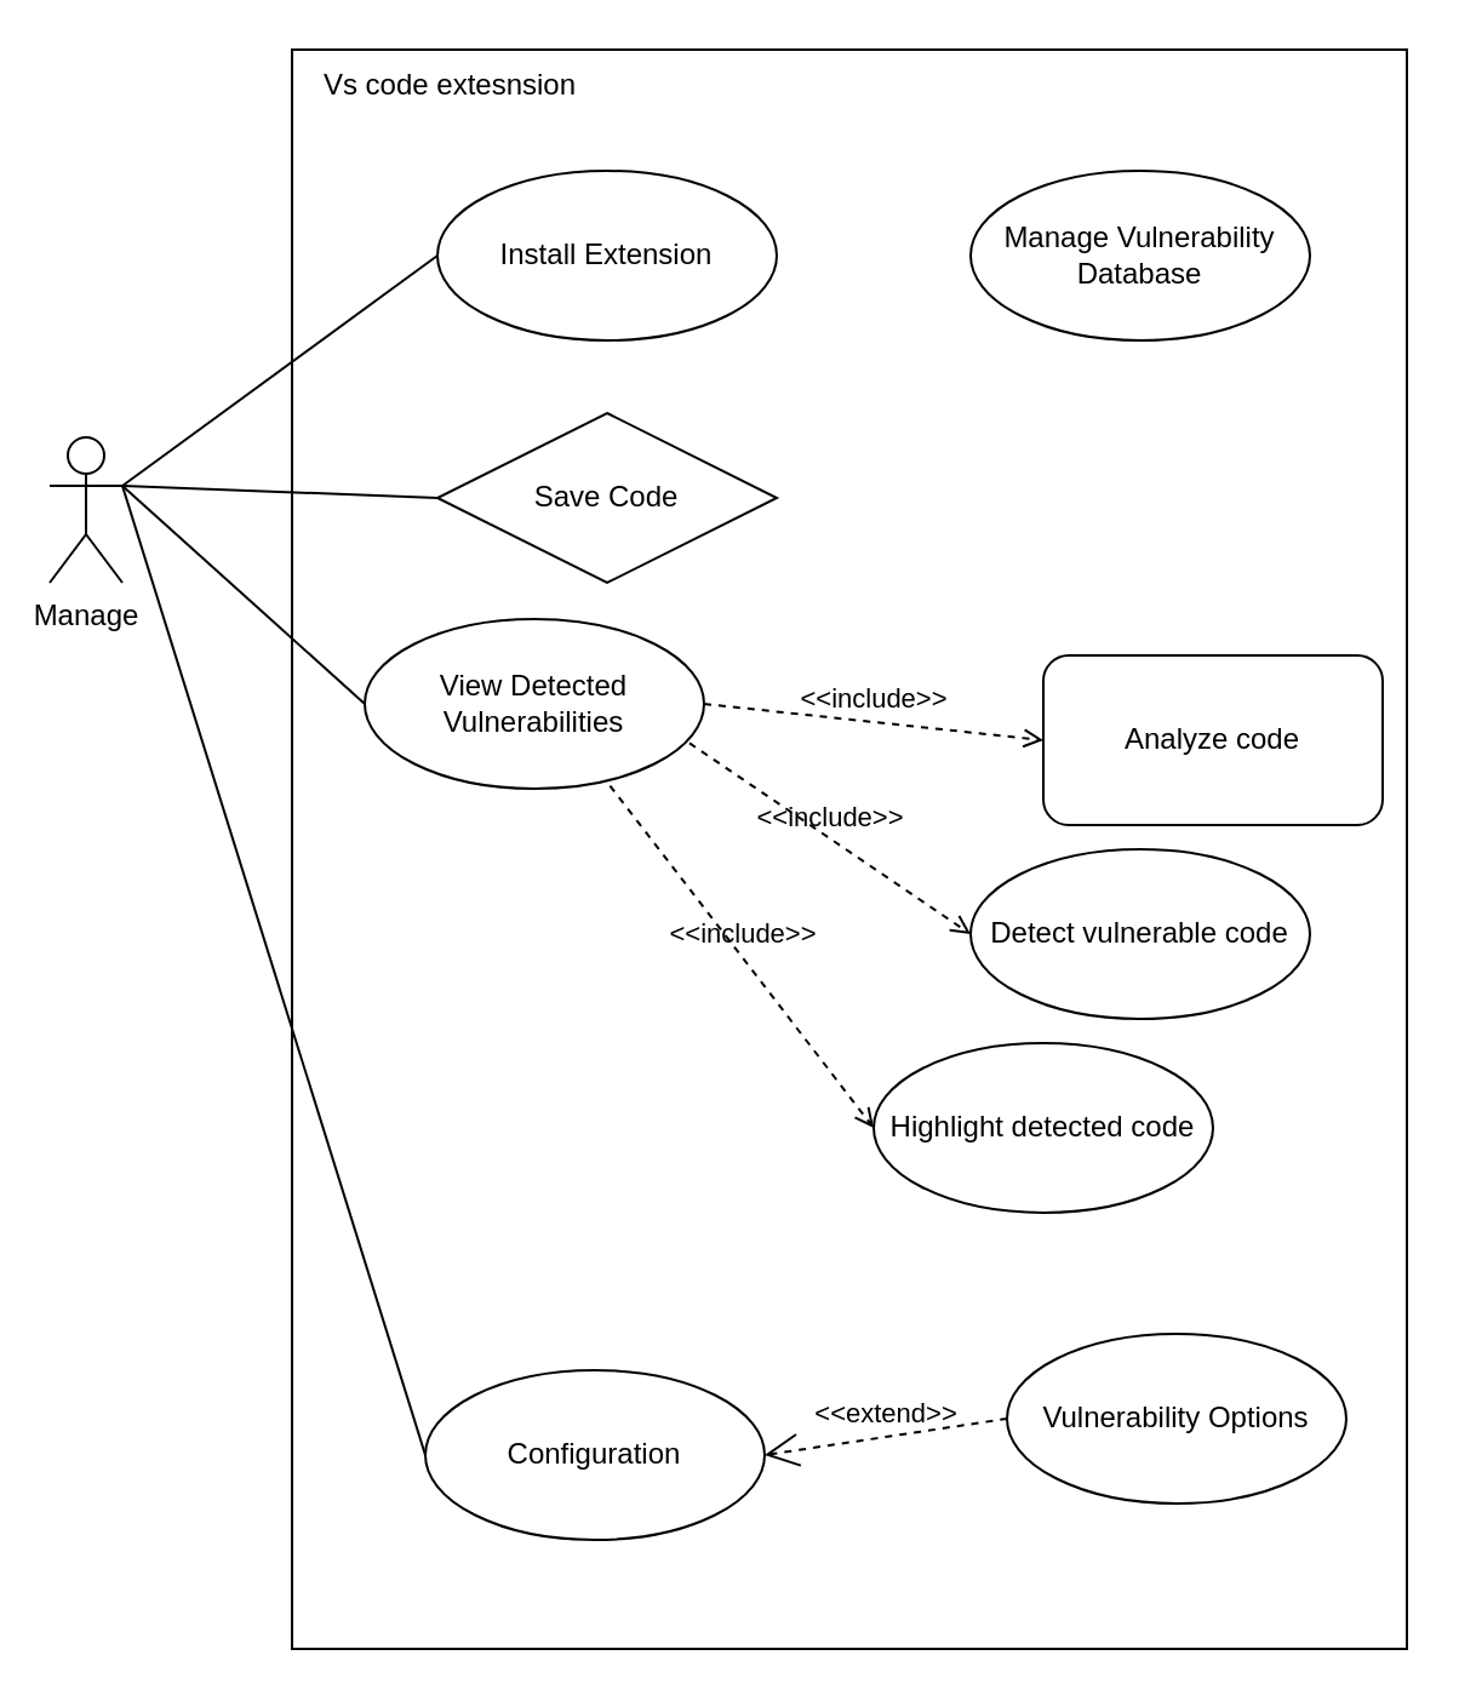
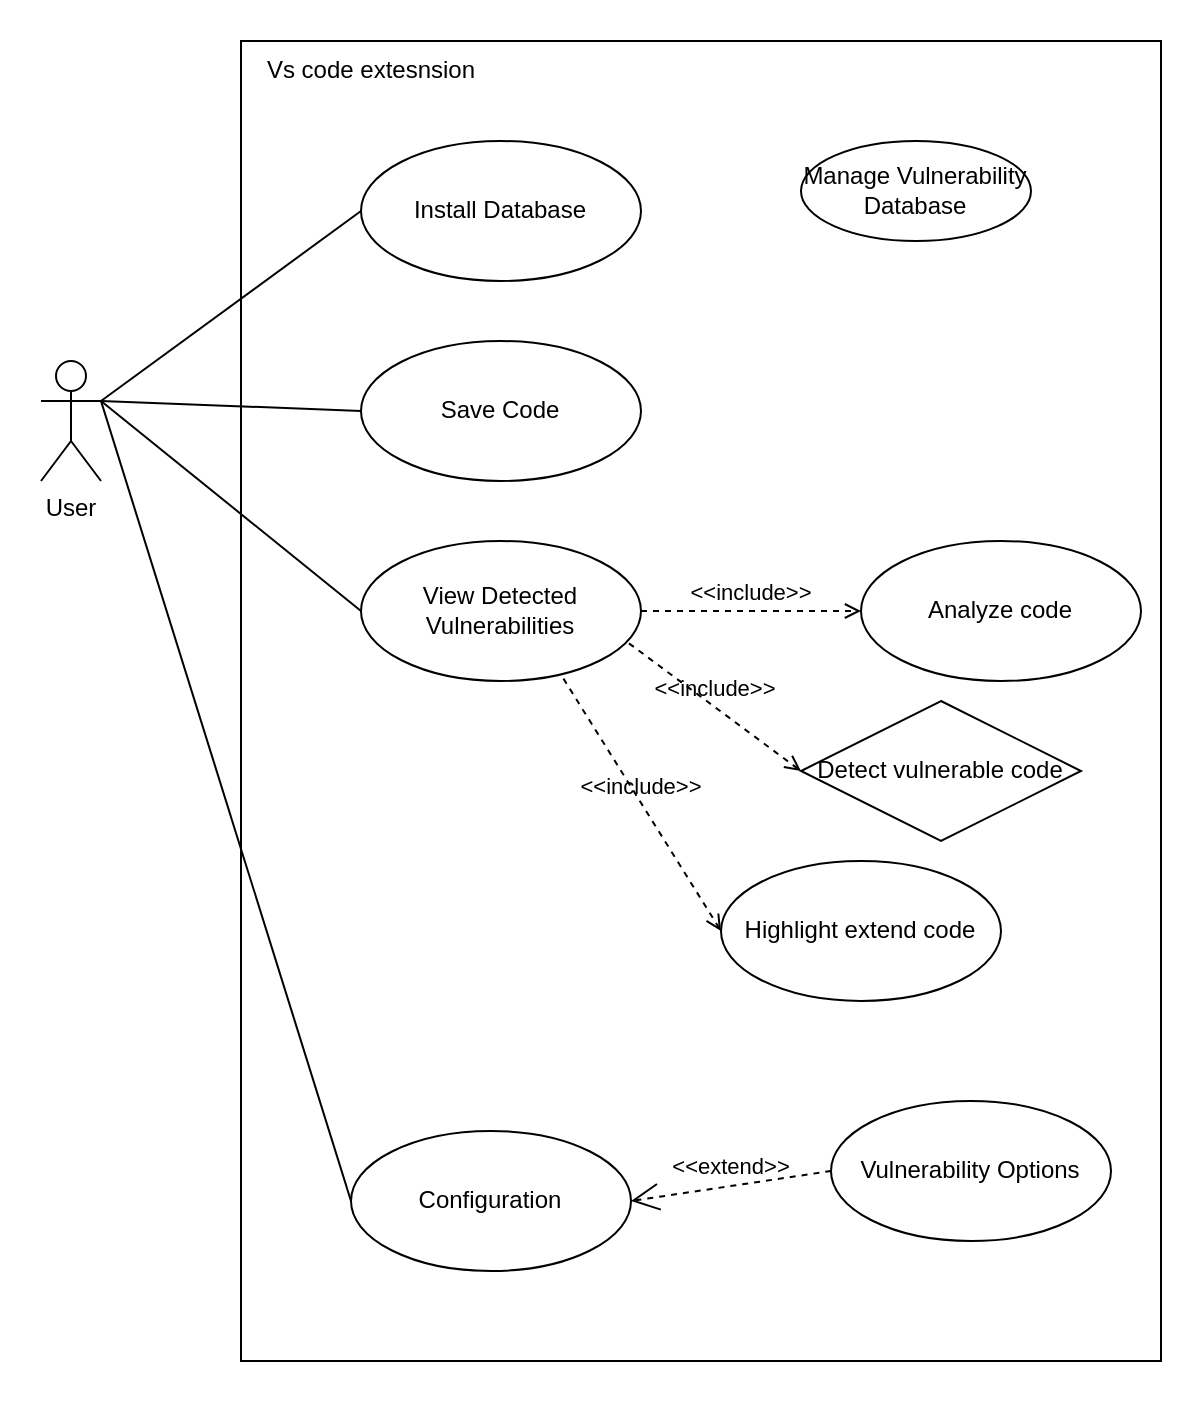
  <mxCell id="0" />
  <mxCell id="1" parent="0" />
  <mxCell id="2" value="" style="rounded=0;whiteSpace=wrap;html=1;" vertex="1" parent="1"><mxGeometry x="120" y="20" width="460" height="660" as="geometry" /></mxCell>
- <mxCell id="3" value="Manage" style="shape=umlActor;html=1;verticalLabelPosition=bottom;verticalAlign=top;align=center;" vertex="1" parent="1"><mxGeometry x="20" y="180" width="30" height="60" as="geometry" /></mxCell>
+ <mxCell id="3" value="User" style="shape=umlActor;html=1;verticalLabelPosition=bottom;verticalAlign=top;align=center;" vertex="1" parent="1"><mxGeometry x="20" y="180" width="30" height="60" as="geometry" /></mxCell>
  <mxCell id="4" value="Vs code extesnsion" style="text;html=1;align=center;verticalAlign=middle;resizable=0;points=[];autosize=1;strokeColor=none;fillColor=none;" vertex="1" parent="1"><mxGeometry x="120" y="20" width="130" height="30" as="geometry" /></mxCell>
- <mxCell id="5" value="Install Extension" style="ellipse;whiteSpace=wrap;html=1;" vertex="1" parent="1"><mxGeometry x="180" y="70" width="140" height="70" as="geometry" /></mxCell>
- <mxCell id="6" value="Save Code" style="rhombus;whiteSpace=wrap;html=1;" vertex="1" parent="1"><mxGeometry x="180" y="170" width="140" height="70" as="geometry" /></mxCell>
- <mxCell id="7" value="View Detected Vulnerabilities" style="ellipse;whiteSpace=wrap;html=1;" vertex="1" parent="1"><mxGeometry x="150" y="255" width="140" height="70" as="geometry" /></mxCell>
+ <mxCell id="5" value="Install Database" style="ellipse;whiteSpace=wrap;html=1;" vertex="1" parent="1"><mxGeometry x="180" y="70" width="140" height="70" as="geometry" /></mxCell>
+ <mxCell id="6" value="Save Code" style="ellipse;whiteSpace=wrap;html=1;" vertex="1" parent="1"><mxGeometry x="180" y="170" width="140" height="70" as="geometry" /></mxCell>
+ <mxCell id="7" value="View Detected Vulnerabilities" style="ellipse;whiteSpace=wrap;html=1;" vertex="1" parent="1"><mxGeometry x="180" y="270" width="140" height="70" as="geometry" /></mxCell>
  <mxCell id="8" value="&amp;lt;&amp;lt;include&amp;gt;&amp;gt;" style="edgeStyle=none;html=1;endArrow=open;verticalAlign=bottom;dashed=1;labelBackgroundColor=none;rounded=0;exitX=1;exitY=0.5;exitDx=0;exitDy=0;entryX=0;entryY=0.5;entryDx=0;entryDy=0;" edge="1" parent="1" source="7" target="9"><mxGeometry width="160" relative="1" as="geometry"><mxPoint x="390" y="304.5" as="sourcePoint" /><mxPoint x="550" y="304.5" as="targetPoint" /></mxGeometry></mxCell>
- <mxCell id="9" value="Analyze code" style="whiteSpace=wrap;html=1;rounded=1;" vertex="1" parent="1"><mxGeometry x="430" y="270" width="140" height="70" as="geometry" /></mxCell>
- <mxCell id="10" value="Detect vulnerable code" style="ellipse;whiteSpace=wrap;html=1;" vertex="1" parent="1"><mxGeometry x="400" y="350" width="140" height="70" as="geometry" /></mxCell>
+ <mxCell id="9" value="Analyze code" style="ellipse;whiteSpace=wrap;html=1;" vertex="1" parent="1"><mxGeometry x="430" y="270" width="140" height="70" as="geometry" /></mxCell>
+ <mxCell id="10" value="Detect vulnerable code" style="rhombus;whiteSpace=wrap;html=1;" vertex="1" parent="1"><mxGeometry x="400" y="350" width="140" height="70" as="geometry" /></mxCell>
  <mxCell id="11" value="&amp;lt;&amp;lt;include&amp;gt;&amp;gt;" style="edgeStyle=none;html=1;endArrow=open;verticalAlign=bottom;dashed=1;labelBackgroundColor=none;rounded=0;exitX=0.723;exitY=0.983;exitDx=0;exitDy=0;entryX=0;entryY=0.5;entryDx=0;entryDy=0;exitPerimeter=0;" edge="1" target="12" parent="1" source="7"><mxGeometry width="160" relative="1" as="geometry"><mxPoint x="250" y="485" as="sourcePoint" /><mxPoint x="470" y="484.5" as="targetPoint" /></mxGeometry></mxCell>
- <mxCell id="12" value="Highlight detected code" style="ellipse;whiteSpace=wrap;html=1;" vertex="1" parent="1"><mxGeometry x="360" y="430" width="140" height="70" as="geometry" /></mxCell>
+ <mxCell id="12" value="Highlight extend code" style="ellipse;whiteSpace=wrap;html=1;" vertex="1" parent="1"><mxGeometry x="360" y="430" width="140" height="70" as="geometry" /></mxCell>
  <mxCell id="13" value="&amp;lt;&amp;lt;include&amp;gt;&amp;gt;" style="edgeStyle=none;html=1;endArrow=open;verticalAlign=bottom;dashed=1;labelBackgroundColor=none;rounded=0;exitX=0.957;exitY=0.731;exitDx=0;exitDy=0;entryX=0;entryY=0.5;entryDx=0;entryDy=0;exitPerimeter=0;" edge="1" parent="1" source="7" target="10"><mxGeometry width="160" relative="1" as="geometry"><mxPoint x="315" y="409" as="sourcePoint" /><mxPoint x="415" y="409" as="targetPoint" /></mxGeometry></mxCell>
  <mxCell id="14" value="" style="edgeStyle=none;html=1;endArrow=none;verticalAlign=bottom;rounded=0;entryX=0;entryY=0.5;entryDx=0;entryDy=0;exitX=1;exitY=0.333;exitDx=0;exitDy=0;exitPerimeter=0;" edge="1" parent="1" source="3" target="5"><mxGeometry width="160" relative="1" as="geometry"><mxPoint x="10" y="90" as="sourcePoint" /><mxPoint x="170" y="90" as="targetPoint" /></mxGeometry></mxCell>
  <mxCell id="15" value="" style="edgeStyle=none;html=1;endArrow=none;verticalAlign=bottom;rounded=0;exitX=1;exitY=0.333;exitDx=0;exitDy=0;exitPerimeter=0;entryX=0;entryY=0.5;entryDx=0;entryDy=0;" edge="1" parent="1" source="3" target="6"><mxGeometry width="160" relative="1" as="geometry"><mxPoint x="10" y="104.5" as="sourcePoint" /><mxPoint x="170" y="104.5" as="targetPoint" /></mxGeometry></mxCell>
  <mxCell id="16" value="" style="edgeStyle=none;html=1;endArrow=none;verticalAlign=bottom;rounded=0;exitX=1;exitY=0.333;exitDx=0;exitDy=0;exitPerimeter=0;entryX=0;entryY=0.5;entryDx=0;entryDy=0;" edge="1" parent="1" source="3" target="7"><mxGeometry width="160" relative="1" as="geometry"><mxPoint x="20" y="130" as="sourcePoint" /><mxPoint x="180" y="130" as="targetPoint" /></mxGeometry></mxCell>
- <mxCell id="17" value="Manage Vulnerability Database" style="ellipse;whiteSpace=wrap;html=1;" vertex="1" parent="1"><mxGeometry x="400" y="70" width="140" height="70" as="geometry" /></mxCell>
+ <mxCell id="17" value="Manage Vulnerability Database" style="ellipse;whiteSpace=wrap;html=1;" vertex="1" parent="1"><mxGeometry x="400" y="70" width="115" height="50" as="geometry" /></mxCell>
  <mxCell id="18" value="Configuration" style="ellipse;whiteSpace=wrap;html=1;" vertex="1" parent="1"><mxGeometry x="175" y="565" width="140" height="70" as="geometry" /></mxCell>
  <mxCell id="19" value="" style="edgeStyle=none;html=1;endArrow=none;verticalAlign=bottom;rounded=0;exitX=1;exitY=0.333;exitDx=0;exitDy=0;exitPerimeter=0;entryX=0;entryY=0.5;entryDx=0;entryDy=0;" edge="1" parent="1" source="3" target="18"><mxGeometry width="160" relative="1" as="geometry"><mxPoint x="30" y="390" as="sourcePoint" /><mxPoint x="190" y="390" as="targetPoint" /></mxGeometry></mxCell>
  <mxCell id="20" value="&amp;lt;&amp;lt;extend&amp;gt;&amp;gt;" style="edgeStyle=none;html=1;startArrow=open;endArrow=none;startSize=12;verticalAlign=bottom;dashed=1;labelBackgroundColor=none;rounded=0;exitX=1;exitY=0.5;exitDx=0;exitDy=0;entryX=0;entryY=0.5;entryDx=0;entryDy=0;" edge="1" parent="1" source="18" target="21"><mxGeometry width="160" relative="1" as="geometry"><mxPoint x="340" y="590" as="sourcePoint" /><mxPoint x="430" y="580" as="targetPoint" /></mxGeometry></mxCell>
  <mxCell id="21" value="Vulnerability Options" style="ellipse;whiteSpace=wrap;html=1;" vertex="1" parent="1"><mxGeometry x="415" y="550" width="140" height="70" as="geometry" /></mxCell>
